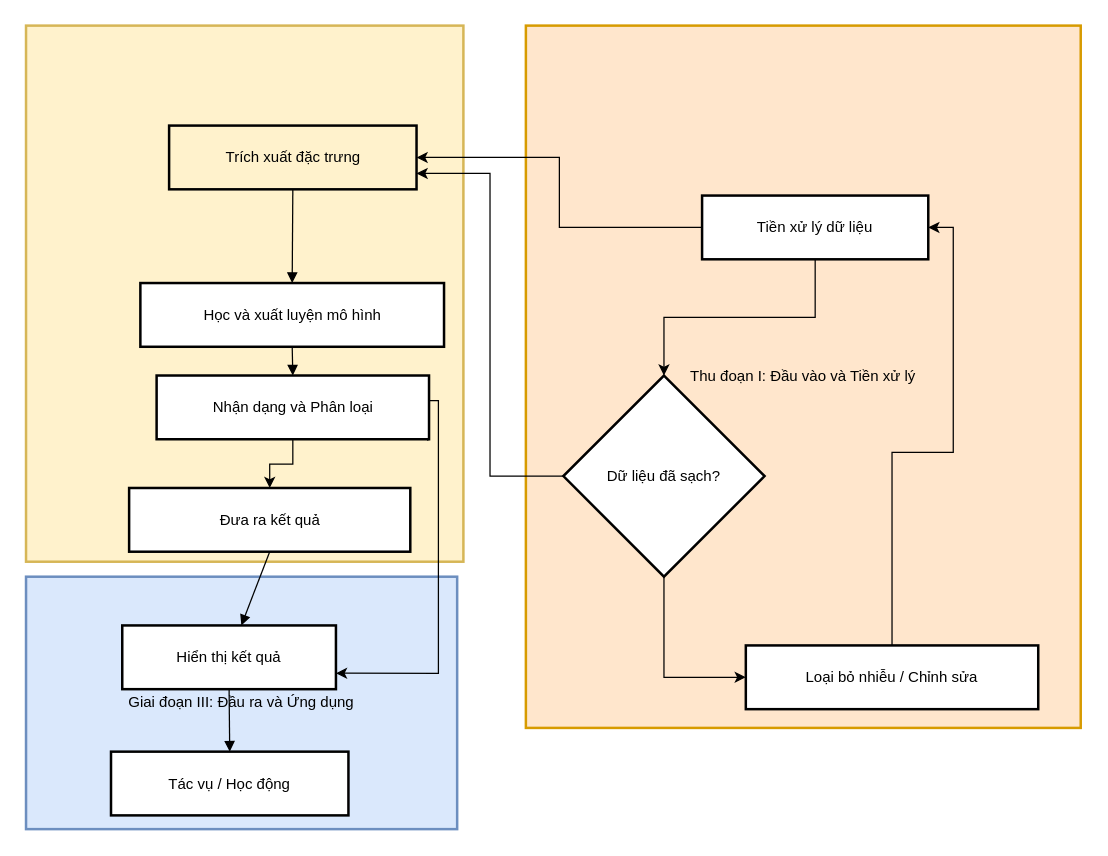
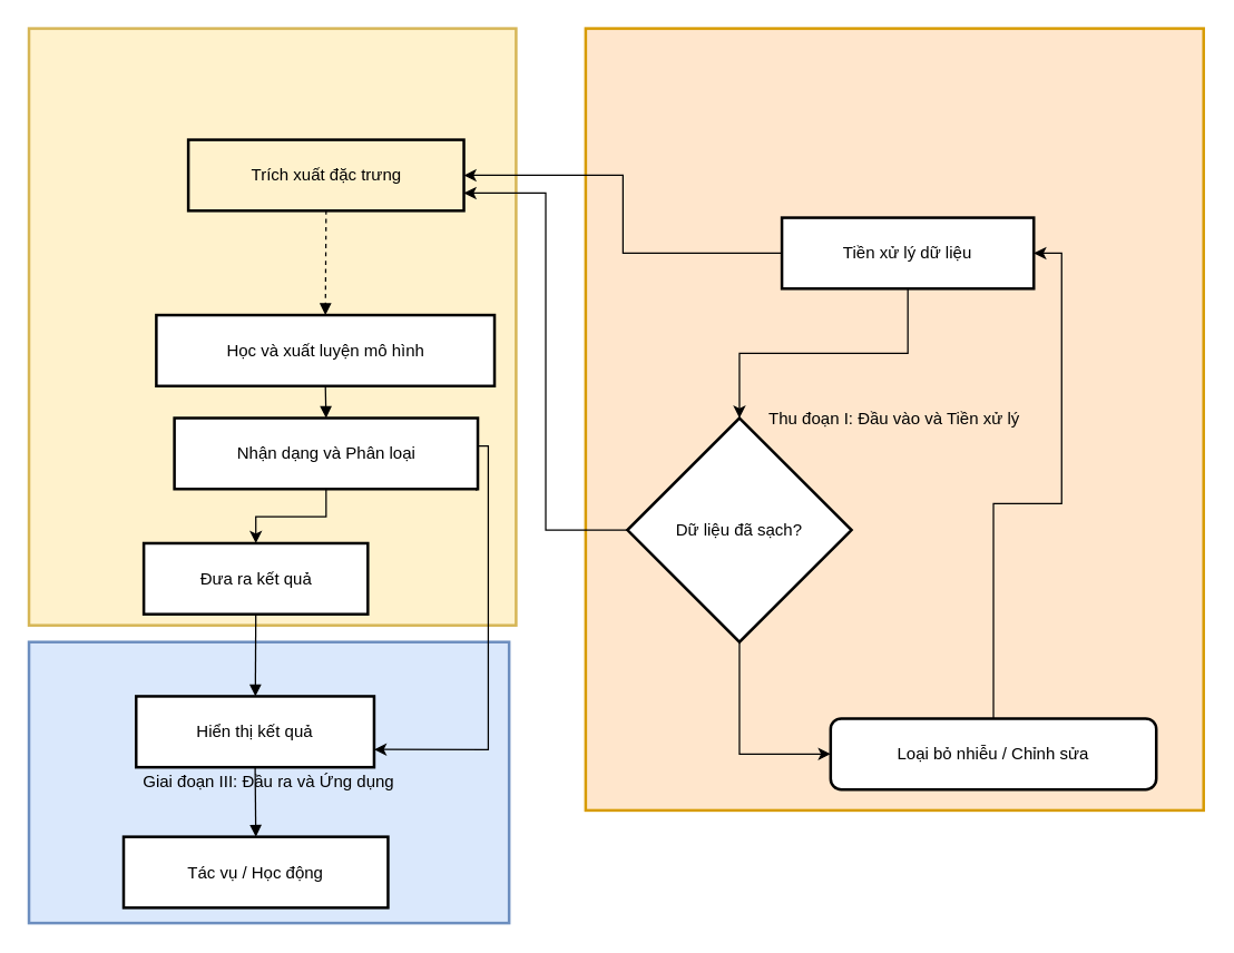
  <mxCell id="0" />
  <mxCell id="1" parent="0" />
  <mxCell id="2" value="Giai đoạn III: Đầu ra và Ứng dụng" style="whiteSpace=wrap;strokeWidth=2;fillColor=#dae8fc;strokeColor=#6c8ebf;" vertex="1" parent="1"><mxGeometry x="20" y="461" width="345" height="202" as="geometry" /></mxCell>
  <mxCell id="3" value="Giai đoạn II: Xử lý và Phân tích" style="whiteSpace=wrap;strokeWidth=2;fillColor=#fff2cc;strokeColor=#d6b656;" vertex="1" parent="1"><mxGeometry x="20" y="20" width="350" height="429" as="geometry" /></mxCell>
  <mxCell id="4" value="Thu đoạn I: Đầu vào và Tiền xử lý" style="whiteSpace=wrap;strokeWidth=2;fillColor=#ffe6cc;strokeColor=#d79b00;" vertex="1" parent="1"><mxGeometry x="420" y="20" width="444" height="562" as="geometry" /></mxCell>
  <mxCell id="5" style="edgeStyle=orthogonalEdgeStyle;rounded=0;orthogonalLoop=1;jettySize=auto;html=1;entryX=1;entryY=0.5;entryDx=0;entryDy=0;" edge="1" parent="1" source="7" target="13"><mxGeometry relative="1" as="geometry" /></mxCell>
  <mxCell id="6" style="edgeStyle=orthogonalEdgeStyle;rounded=0;orthogonalLoop=1;jettySize=auto;html=1;entryX=0.5;entryY=0;entryDx=0;entryDy=0;" edge="1" parent="1" source="7" target="10"><mxGeometry relative="1" as="geometry" /></mxCell>
  <mxCell id="7" value="Tiền xử lý dữ liệu" style="whiteSpace=wrap;strokeWidth=2;" vertex="1" parent="1"><mxGeometry x="561" y="156" width="181" height="51" as="geometry" /></mxCell>
  <mxCell id="8" style="edgeStyle=orthogonalEdgeStyle;rounded=0;orthogonalLoop=1;jettySize=auto;html=1;entryX=0;entryY=0.5;entryDx=0;entryDy=0;" edge="1" parent="1" source="10" target="12"><mxGeometry relative="1" as="geometry" /></mxCell>
  <mxCell id="9" style="edgeStyle=orthogonalEdgeStyle;rounded=0;orthogonalLoop=1;jettySize=auto;html=1;entryX=1;entryY=0.75;entryDx=0;entryDy=0;" edge="1" parent="1" source="10" target="13"><mxGeometry relative="1" as="geometry" /></mxCell>
  <mxCell id="10" value="Dữ liệu đã sạch?" style="rhombus;strokeWidth=2;whiteSpace=wrap;" vertex="1" parent="1"><mxGeometry x="450" y="300" width="161" height="161" as="geometry" /></mxCell>
  <mxCell id="11" style="edgeStyle=orthogonalEdgeStyle;rounded=0;orthogonalLoop=1;jettySize=auto;html=1;entryX=1;entryY=0.5;entryDx=0;entryDy=0;" edge="1" parent="1" source="12" target="7"><mxGeometry relative="1" as="geometry" /></mxCell>
- <mxCell id="12" value="Loại bỏ nhiễu / Chỉnh sửa" style="whiteSpace=wrap;strokeWidth=2;" vertex="1" parent="1"><mxGeometry x="596" y="516" width="234" height="51" as="geometry" /></mxCell>
+ <mxCell id="12" value="Loại bỏ nhiễu / Chỉnh sửa" style="whiteSpace=wrap;strokeWidth=2;rounded=1;" vertex="1" parent="1"><mxGeometry x="596" y="516" width="234" height="51" as="geometry" /></mxCell>
  <mxCell id="13" value="Trích xuất đặc trưng" style="whiteSpace=wrap;strokeWidth=2;fillColor=#fff2cc;" vertex="1" parent="1"><mxGeometry x="134.5" y="100" width="198" height="51" as="geometry" /></mxCell>
  <mxCell id="14" value="Học và xuất luyện mô hình" style="whiteSpace=wrap;strokeWidth=2;" vertex="1" parent="1"><mxGeometry x="111.5" y="226" width="243" height="51" as="geometry" /></mxCell>
  <mxCell id="15" style="edgeStyle=orthogonalEdgeStyle;rounded=0;orthogonalLoop=1;jettySize=auto;html=1;entryX=1;entryY=0.75;entryDx=0;entryDy=0;" edge="1" parent="1" target="19"><mxGeometry relative="1" as="geometry"><mxPoint x="341.5" y="352.25" as="sourcePoint" /><mxPoint x="377" y="554.75" as="targetPoint" /><Array as="points"><mxPoint x="342" y="320" /><mxPoint x="350" y="320" /><mxPoint x="350" y="538" /></Array></mxGeometry></mxCell>
  <mxCell id="16" style="edgeStyle=orthogonalEdgeStyle;rounded=0;orthogonalLoop=1;jettySize=auto;html=1;" edge="1" parent="1" source="17" target="18"><mxGeometry relative="1" as="geometry" /></mxCell>
  <mxCell id="17" value="Nhận dạng và Phân loại" style="whiteSpace=wrap;strokeWidth=2;" vertex="1" parent="1"><mxGeometry x="124.5" y="300" width="218" height="51" as="geometry" /></mxCell>
- <mxCell id="18" value="Đưa ra kết quả" style="whiteSpace=wrap;strokeWidth=2;" vertex="1" parent="1"><mxGeometry x="102.5" y="390" width="225" height="51" as="geometry" /></mxCell>
+ <mxCell id="18" value="Đưa ra kết quả" style="whiteSpace=wrap;strokeWidth=2;" vertex="1" parent="1"><mxGeometry x="102.5" y="390" width="161" height="51" as="geometry" /></mxCell>
  <mxCell id="19" value="Hiển thị kết quả" style="whiteSpace=wrap;strokeWidth=2;" vertex="1" parent="1"><mxGeometry x="97" y="500" width="171" height="51" as="geometry" /></mxCell>
  <mxCell id="20" value="Tác vụ / Học động" style="whiteSpace=wrap;strokeWidth=2;" vertex="1" parent="1"><mxGeometry x="88" y="601" width="190" height="51" as="geometry" /></mxCell>
- <mxCell id="21" value="" style="curved=1;startArrow=none;endArrow=block;exitX=0.5;exitY=1.01;entryX=0.5;entryY=0.01;rounded=0;" edge="1" parent="1" source="13" target="14"><mxGeometry relative="1" as="geometry"><Array as="points" /></mxGeometry></mxCell>
+ <mxCell id="21" value="" style="curved=1;startArrow=none;endArrow=block;exitX=0.5;exitY=1.01;entryX=0.5;entryY=0.01;rounded=0;dashed=1;" edge="1" parent="1" source="13" target="14"><mxGeometry relative="1" as="geometry"><Array as="points" /></mxGeometry></mxCell>
  <mxCell id="22" value="" style="curved=1;startArrow=none;endArrow=block;exitX=0.5;exitY=1.01;entryX=0.5;entryY=0.01;rounded=0;" edge="1" parent="1" source="14" target="17"><mxGeometry relative="1" as="geometry"><Array as="points" /></mxGeometry></mxCell>
  <mxCell id="23" value="" style="startArrow=none;endArrow=block;exitX=0.5;exitY=1.01;rounded=0;" edge="1" parent="1" source="18" target="19"><mxGeometry relative="1" as="geometry" /></mxCell>
  <mxCell id="24" value="" style="curved=1;startArrow=none;endArrow=block;exitX=0.5;exitY=1.01;entryX=0.5;entryY=0.01;rounded=0;" edge="1" parent="1" source="19" target="20"><mxGeometry relative="1" as="geometry"><Array as="points" /></mxGeometry></mxCell>
